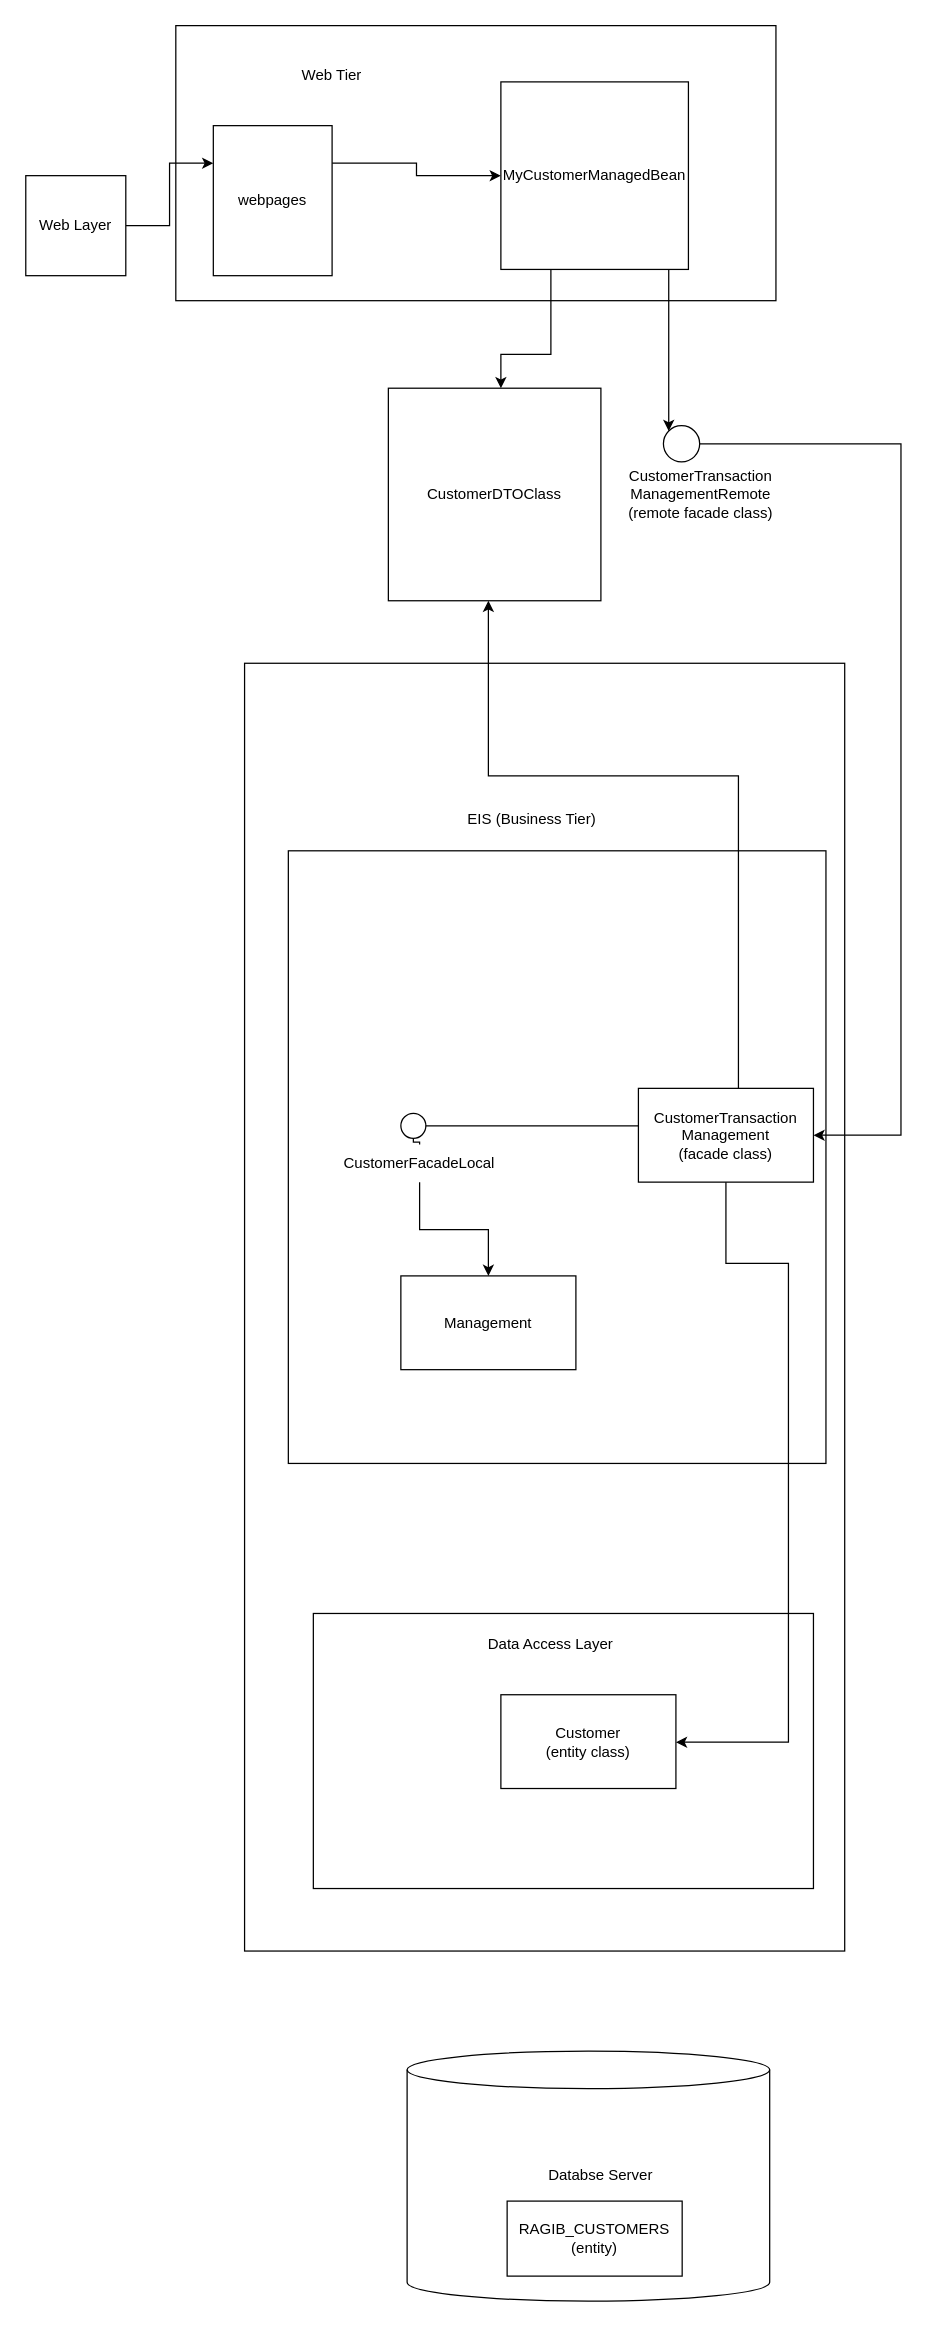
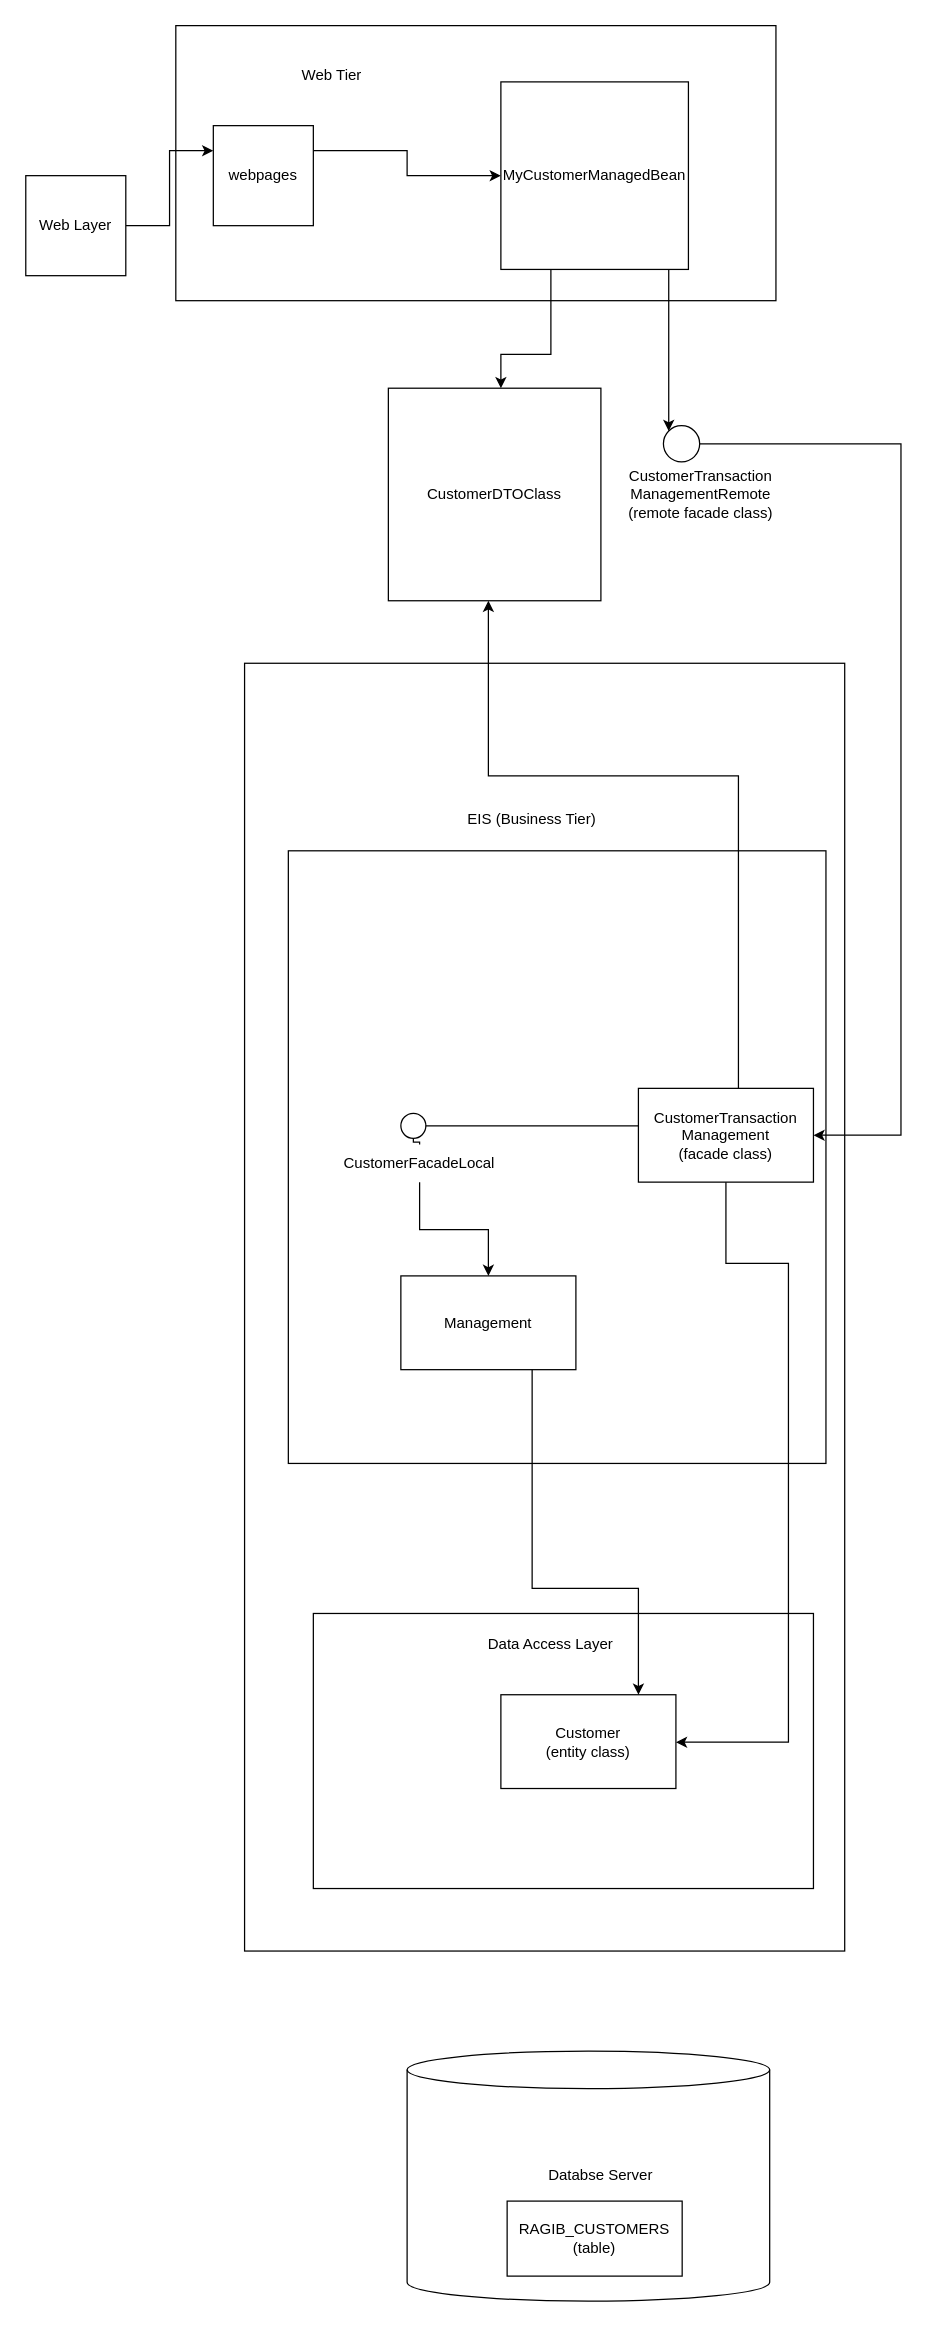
  <mxCell id="0" />
  <mxCell id="1" parent="0" />
  <mxCell id="2" value="" style="rounded=0;whiteSpace=wrap;html=1;" parent="1" vertex="1"><mxGeometry x="140" y="20" width="480" height="220" as="geometry" /></mxCell>
  <mxCell id="3" style="edgeStyle=orthogonalEdgeStyle;rounded=0;orthogonalLoop=1;jettySize=auto;html=1;exitX=1;exitY=0.5;exitDx=0;exitDy=0;entryX=0;entryY=0.25;entryDx=0;entryDy=0;" parent="1" source="4" target="8" edge="1"><mxGeometry relative="1" as="geometry" /></mxCell>
  <mxCell id="4" value="" style="whiteSpace=wrap;html=1;aspect=fixed;" parent="1" vertex="1"><mxGeometry x="20" y="140" width="80" height="80" as="geometry" /></mxCell>
  <mxCell id="5" value="Web Layer" style="text;html=1;strokeColor=none;fillColor=none;align=center;verticalAlign=middle;whiteSpace=wrap;rounded=0;" parent="1" vertex="1"><mxGeometry x="30" y="165" width="60" height="30" as="geometry" /></mxCell>
  <mxCell id="6" value="Web Tier" style="text;html=1;strokeColor=none;fillColor=none;align=center;verticalAlign=middle;whiteSpace=wrap;rounded=0;" parent="1" vertex="1"><mxGeometry x="235" y="45" width="60" height="30" as="geometry" /></mxCell>
  <mxCell id="7" style="edgeStyle=orthogonalEdgeStyle;rounded=0;orthogonalLoop=1;jettySize=auto;html=1;exitX=1;exitY=0.25;exitDx=0;exitDy=0;" parent="1" source="8" target="11" edge="1"><mxGeometry relative="1" as="geometry"><mxPoint x="297.5" y="190" as="targetPoint" /></mxGeometry></mxCell>
- <mxCell id="8" value="webpages" style="whiteSpace=wrap;html=1;aspect=fixed;" parent="1" vertex="1"><mxGeometry x="170" y="100" width="95" height="120" as="geometry" /></mxCell>
+ <mxCell id="8" value="webpages" style="whiteSpace=wrap;html=1;aspect=fixed;" parent="1" vertex="1"><mxGeometry x="170" y="100" width="80" height="80" as="geometry" /></mxCell>
  <mxCell id="9" value="" style="shape=cylinder3;whiteSpace=wrap;html=1;boundedLbl=1;backgroundOutline=1;size=15;" parent="1" vertex="1"><mxGeometry x="325" y="1640" width="290" height="200" as="geometry" /></mxCell>
  <mxCell id="10" style="edgeStyle=elbowEdgeStyle;rounded=0;orthogonalLoop=1;jettySize=auto;html=1;entryX=0;entryY=0;entryDx=0;entryDy=0;elbow=vertical;" parent="1" source="11" target="19" edge="1"><mxGeometry relative="1" as="geometry"><Array as="points"><mxPoint x="510" y="180" /><mxPoint x="475" y="240" /><mxPoint x="600" y="140" /></Array></mxGeometry></mxCell>
  <mxCell id="11" value="MyCustomerManagedBean" style="whiteSpace=wrap;html=1;aspect=fixed;" parent="1" vertex="1"><mxGeometry x="400" y="65" width="150" height="150" as="geometry" /></mxCell>
  <mxCell id="12" value="" style="rounded=0;whiteSpace=wrap;html=1;" parent="1" vertex="1"><mxGeometry x="195" y="530" width="480" height="1030" as="geometry" /></mxCell>
  <mxCell id="13" value="" style="rounded=0;whiteSpace=wrap;html=1;" parent="1" vertex="1"><mxGeometry x="230" y="680" width="430" height="490" as="geometry" /></mxCell>
  <mxCell id="14" value="EIS (Business Tier)" style="text;html=1;strokeColor=none;fillColor=none;align=center;verticalAlign=middle;whiteSpace=wrap;rounded=0;" parent="1" vertex="1"><mxGeometry x="330" y="640" width="190" height="30" as="geometry" /></mxCell>
  <mxCell id="15" style="edgeStyle=elbowEdgeStyle;rounded=0;orthogonalLoop=1;jettySize=auto;elbow=vertical;html=1;entryX=0;entryY=0.5;entryDx=0;entryDy=0;" parent="1" source="16" target="21" edge="1"><mxGeometry relative="1" as="geometry" /></mxCell>
  <mxCell id="16" value="&lt;div&gt;CustomerTransaction&lt;/div&gt;&lt;div&gt;Management&lt;/div&gt;&lt;div&gt;(facade class)&lt;br&gt;&lt;/div&gt;" style="rounded=0;whiteSpace=wrap;html=1;" parent="1" vertex="1"><mxGeometry x="510" y="870" width="140" height="75" as="geometry" /></mxCell>
  <mxCell id="17" value="Management" style="rounded=0;whiteSpace=wrap;html=1;" parent="1" vertex="1"><mxGeometry x="320" y="1020" width="140" height="75" as="geometry" /></mxCell>
  <mxCell id="18" style="edgeStyle=elbowEdgeStyle;rounded=0;orthogonalLoop=1;jettySize=auto;elbow=vertical;html=1;" parent="1" source="19" target="16" edge="1"><mxGeometry relative="1" as="geometry"><Array as="points"><mxPoint x="720" y="700" /><mxPoint x="340" y="970" /><mxPoint x="570" y="990" /><mxPoint x="600" y="760" /></Array></mxGeometry></mxCell>
  <mxCell id="19" value="" style="ellipse;whiteSpace=wrap;html=1;aspect=fixed;" parent="1" vertex="1"><mxGeometry x="530" y="340" width="29" height="29" as="geometry" /></mxCell>
  <mxCell id="20" style="edgeStyle=elbowEdgeStyle;rounded=0;orthogonalLoop=1;jettySize=auto;elbow=vertical;html=1;startArrow=none;" parent="1" source="33" target="17" edge="1"><mxGeometry relative="1" as="geometry" /></mxCell>
  <mxCell id="21" value="" style="ellipse;whiteSpace=wrap;html=1;aspect=fixed;" parent="1" vertex="1"><mxGeometry x="320" y="890" width="20" height="20" as="geometry" /></mxCell>
  <mxCell id="22" value="" style="rounded=0;whiteSpace=wrap;html=1;" parent="1" vertex="1"><mxGeometry x="250" y="1290" width="400" height="220" as="geometry" /></mxCell>
  <mxCell id="23" value="Data Access Layer" style="text;html=1;strokeColor=none;fillColor=none;align=center;verticalAlign=middle;whiteSpace=wrap;rounded=0;" parent="1" vertex="1"><mxGeometry x="350" y="1300" width="180" height="30" as="geometry" /></mxCell>
  <mxCell id="24" value="&lt;div&gt;Customer&lt;/div&gt;&lt;div&gt;(entity class)&lt;br&gt;&lt;/div&gt;" style="rounded=0;whiteSpace=wrap;html=1;" parent="1" vertex="1"><mxGeometry x="400" y="1355" width="140" height="75" as="geometry" /></mxCell>
  <mxCell id="25" value="Databse Server" style="text;html=1;strokeColor=none;fillColor=none;align=center;verticalAlign=middle;whiteSpace=wrap;rounded=0;" parent="1" vertex="1"><mxGeometry x="385" y="1725" width="190" height="30" as="geometry" /></mxCell>
- <mxCell id="26" value="&lt;div&gt;RAGIB_CUSTOMERS&lt;/div&gt;&lt;div&gt;(entity)&lt;br&gt;&lt;/div&gt;" style="rounded=0;whiteSpace=wrap;html=1;" parent="1" vertex="1"><mxGeometry x="405" y="1760" width="140" height="60" as="geometry" /></mxCell>
+ <mxCell id="26" value="&lt;div&gt;RAGIB_CUSTOMERS&lt;/div&gt;&lt;div&gt;(table)&lt;br&gt;&lt;/div&gt;" style="rounded=0;whiteSpace=wrap;html=1;" parent="1" vertex="1"><mxGeometry x="405" y="1760" width="140" height="60" as="geometry" /></mxCell>
  <mxCell id="27" style="edgeStyle=orthogonalEdgeStyle;rounded=0;orthogonalLoop=1;jettySize=auto;html=1;" parent="1" source="11" target="30" edge="1"><mxGeometry relative="1" as="geometry"><mxPoint x="310" y="660" as="targetPoint" /><Array as="points"><mxPoint x="440" y="283" /><mxPoint x="400" y="283" /></Array></mxGeometry></mxCell>
  <mxCell id="28" value="&lt;div&gt;CustomerTransaction&lt;/div&gt;&lt;div&gt;ManagementRemote&lt;/div&gt;&lt;div&gt;(remote facade class)&lt;/div&gt;" style="text;html=1;strokeColor=none;fillColor=none;align=center;verticalAlign=middle;whiteSpace=wrap;rounded=0;" parent="1" vertex="1"><mxGeometry x="490" y="360" width="140" height="70" as="geometry" /></mxCell>
  <mxCell id="29" style="edgeStyle=orthogonalEdgeStyle;rounded=0;orthogonalLoop=1;jettySize=auto;elbow=vertical;html=1;" parent="1" source="16" target="30" edge="1"><mxGeometry relative="1" as="geometry"><Array as="points"><mxPoint x="590" y="620" /><mxPoint x="390" y="620" /></Array></mxGeometry></mxCell>
  <mxCell id="30" value="CustomerDTOClass" style="whiteSpace=wrap;html=1;aspect=fixed;" parent="1" vertex="1"><mxGeometry x="310" y="310" width="170" height="170" as="geometry" /></mxCell>
+ <mxCell id="31" style="edgeStyle=elbowEdgeStyle;rounded=0;orthogonalLoop=1;jettySize=auto;elbow=vertical;html=1;exitX=0.75;exitY=1;exitDx=0;exitDy=0;" parent="1" source="17" target="24" edge="1"><mxGeometry relative="1" as="geometry"><mxPoint x="525" y="1183" as="targetPoint" /><Array as="points"><mxPoint x="510" y="1270" /></Array></mxGeometry></mxCell>
  <mxCell id="32" style="edgeStyle=orthogonalEdgeStyle;rounded=0;orthogonalLoop=1;jettySize=auto;elbow=vertical;html=1;" parent="1" source="16" target="24" edge="1"><mxGeometry relative="1" as="geometry"><Array as="points"><mxPoint x="580" y="1010" /><mxPoint x="630" y="1010" /><mxPoint x="630" y="1393" /></Array><mxPoint x="375" y="1017.5" as="sourcePoint" /><mxPoint x="230" y="1340.077" as="targetPoint" /></mxGeometry></mxCell>
  <mxCell id="33" value="CustomerFacadeLocal" style="text;html=1;strokeColor=none;fillColor=none;align=center;verticalAlign=middle;whiteSpace=wrap;rounded=0;" parent="1" vertex="1"><mxGeometry x="240" y="915" width="190" height="30" as="geometry" /></mxCell>
  <mxCell id="34" value="" style="edgeStyle=elbowEdgeStyle;rounded=0;orthogonalLoop=1;jettySize=auto;elbow=vertical;html=1;endArrow=none;" edge="1" parent="1" source="21" target="33"><mxGeometry relative="1" as="geometry"><mxPoint x="330" y="910" as="sourcePoint" /><mxPoint x="500" y="1030" as="targetPoint" /></mxGeometry></mxCell>
